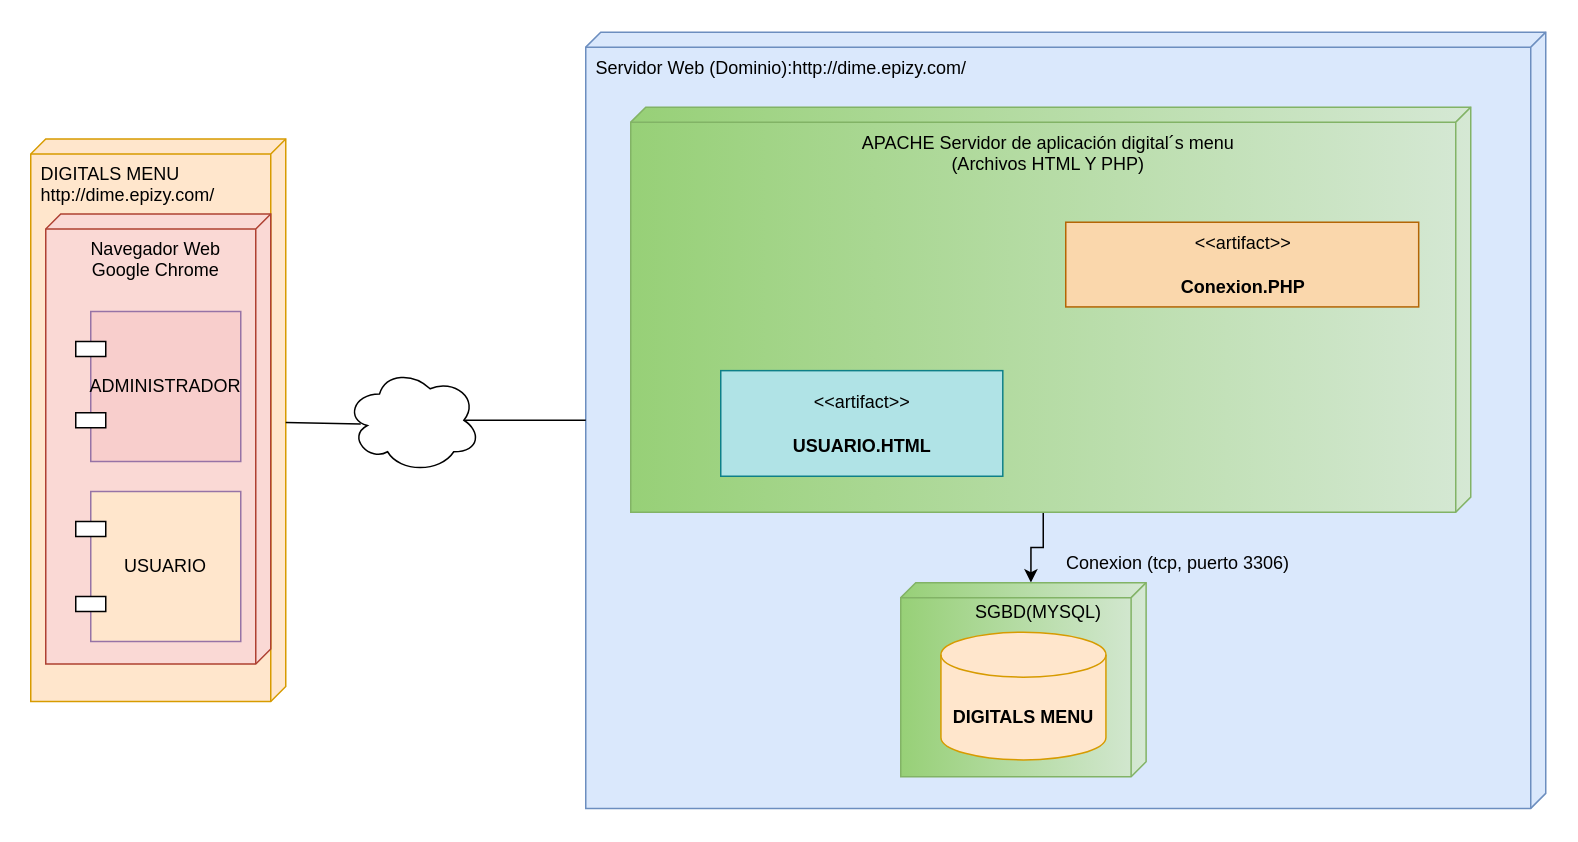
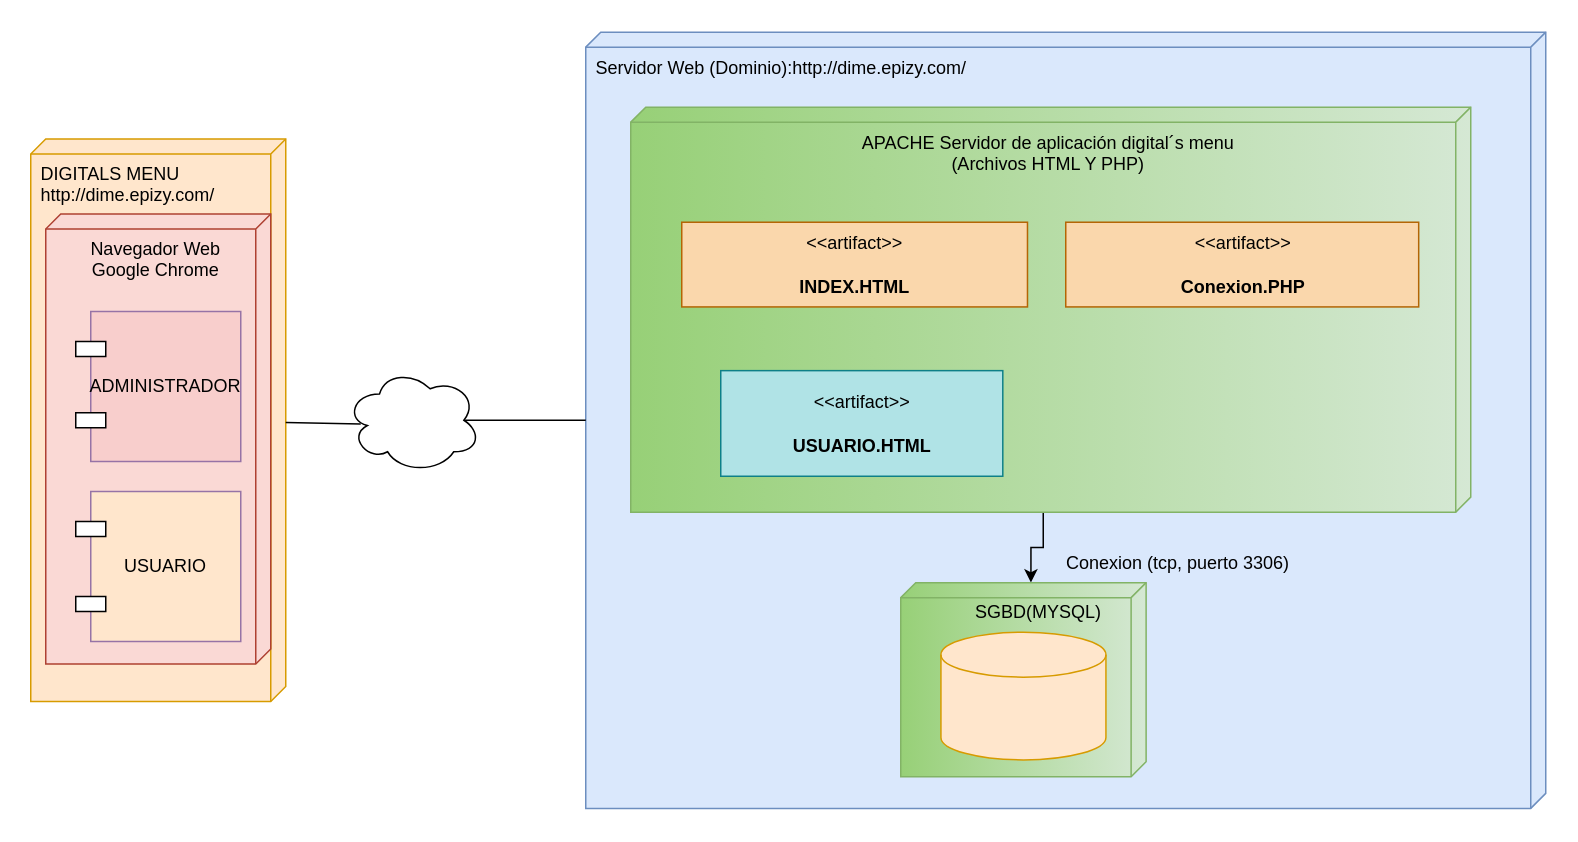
  <mxCell id="0" />
  <mxCell id="1" parent="0" />
  <mxCell id="2" value="&lt;font style=&quot;vertical-align: inherit;&quot;&gt;&lt;font style=&quot;vertical-align: inherit;&quot;&gt;&lt;font style=&quot;vertical-align: inherit;&quot;&gt;&lt;font style=&quot;vertical-align: inherit;&quot;&gt;Servidor Web (Dominio):http://dime.epizy.com/&lt;/font&gt;&lt;/font&gt;&lt;/font&gt;&lt;/font&gt;" style="verticalAlign=top;align=left;shape=cube;size=10;direction=south;fontStyle=0;html=1;boundedLbl=1;spacingLeft=5;fillColor=#dae8fc;strokeColor=#6c8ebf;" vertex="1" parent="1"><mxGeometry x="390" y="20.75" width="640" height="517.5" as="geometry" /></mxCell>
  <mxCell id="3" style="edgeStyle=orthogonalEdgeStyle;rounded=0;orthogonalLoop=1;jettySize=auto;html=1;exitX=0;exitY=0;exitDx=270;exitDy=285;exitPerimeter=0;entryX=0;entryY=0;entryDx=0;entryDy=76.792;entryPerimeter=0;" edge="1" parent="2" source="4" target="6"><mxGeometry relative="1" as="geometry" /></mxCell>
  <mxCell id="4" value="&lt;font style=&quot;vertical-align: inherit&quot;&gt;&lt;font style=&quot;vertical-align: inherit&quot;&gt;APACHE Servidor de aplicación digital´s menu&lt;/font&gt;&lt;/font&gt;&lt;br&gt;&lt;font style=&quot;vertical-align: inherit&quot;&gt;&lt;font style=&quot;vertical-align: inherit&quot;&gt;(Archivos HTML Y PHP)&lt;/font&gt;&lt;/font&gt;" style="verticalAlign=top;align=center;shape=cube;size=10;direction=south;html=1;boundedLbl=1;spacingLeft=5;fillColor=#d5e8d4;strokeColor=#82b366;gradientColor=#97d077;" vertex="1" parent="2"><mxGeometry width="560" height="270" relative="1" as="geometry"><mxPoint x="30" y="50" as="offset" /></mxGeometry></mxCell>
  <mxCell id="5" value="&amp;lt;&amp;lt;artifact&amp;gt;&amp;gt;&lt;br&gt;&lt;br&gt;&lt;b&gt;USUARIO.HTML&lt;/b&gt;" style="text;html=1;align=center;verticalAlign=middle;dashed=0;fillColor=#b0e3e6;strokeColor=#0e8088;" vertex="1" parent="2"><mxGeometry x="90" y="225.682" width="188.03" height="70.407" as="geometry" /></mxCell>
  <mxCell id="6" value="" style="verticalAlign=top;align=left;shape=cube;size=10;direction=south;fontStyle=0;html=1;boundedLbl=1;spacingLeft=5;fillColor=#d5e8d4;strokeColor=#82b366;gradientColor=#97d077;" vertex="1" parent="2"><mxGeometry x="210" y="367" width="163.58" height="129.38" as="geometry" /></mxCell>
  <mxCell id="7" value="&lt;span style=&quot;text-align: left;&quot;&gt;SGBD(MYSQL)&lt;/span&gt;" style="text;html=1;strokeColor=none;fillColor=none;align=center;verticalAlign=middle;whiteSpace=wrap;rounded=0;" vertex="1" parent="2"><mxGeometry x="271.79" y="369.647" width="60" height="34.5" as="geometry" /></mxCell>
  <mxCell id="8" value="" style="shape=cylinder3;whiteSpace=wrap;html=1;boundedLbl=1;backgroundOutline=1;size=15;fillColor=#ffe6cc;strokeColor=#d79b00;" vertex="1" parent="2"><mxGeometry x="236.79" y="400" width="110" height="85.17" as="geometry" /></mxCell>
- <mxCell id="9" value="&lt;br style=&quot;&quot;&gt;&lt;b style=&quot;&quot;&gt;DIGITALS MENU&lt;/b&gt;" style="text;html=1;strokeColor=none;fillColor=none;align=center;verticalAlign=middle;whiteSpace=wrap;rounded=0;" vertex="1" parent="2"><mxGeometry x="236.79" y="437.914" width="110" height="23.0" as="geometry" /></mxCell>
+ <mxCell id="10" value="&amp;lt;&amp;lt;artifact&amp;gt;&amp;gt;&lt;br&gt;&lt;br&gt;&lt;b&gt;INDEX.HTML&lt;/b&gt;" style="text;html=1;align=center;verticalAlign=middle;dashed=0;fillColor=#fad7ac;strokeColor=#b46504;" vertex="1" parent="2"><mxGeometry x="64.001" y="126.737" width="230.485" height="56.461" as="geometry" /></mxCell>
  <mxCell id="11" value="&amp;lt;&amp;lt;artifact&amp;gt;&amp;gt;&lt;br&gt;&lt;br&gt;&lt;b&gt;Conexion.PHP&lt;/b&gt;" style="text;html=1;align=center;verticalAlign=middle;dashed=0;fillColor=#fad7ac;strokeColor=#b46504;" vertex="1" parent="2"><mxGeometry x="319.999" y="126.737" width="235.294" height="56.461" as="geometry" /></mxCell>
  <mxCell id="12" value="Conexion (tcp, puerto 3306)" style="text;html=1;strokeColor=none;fillColor=none;align=center;verticalAlign=middle;whiteSpace=wrap;rounded=0;" vertex="1" parent="2"><mxGeometry x="310" y="337.959" width="170" height="31.684" as="geometry" /></mxCell>
  <mxCell id="13" value="&lt;font style=&quot;vertical-align: inherit;&quot;&gt;&lt;font style=&quot;vertical-align: inherit;&quot;&gt;DIGITALS MENU &lt;br&gt;http://dime.epizy.com/&lt;br&gt;&lt;/font&gt;&lt;/font&gt;" style="verticalAlign=top;align=left;shape=cube;size=10;direction=south;fontStyle=0;html=1;boundedLbl=1;spacingLeft=5;fillColor=#ffe6cc;strokeColor=#d79b00;" vertex="1" parent="1"><mxGeometry x="20" y="92" width="170" height="375" as="geometry" /></mxCell>
  <mxCell id="14" value="&lt;font style=&quot;vertical-align: inherit;&quot;&gt;&lt;font style=&quot;vertical-align: inherit;&quot;&gt;Navegador Web &lt;/font&gt;&lt;/font&gt;&lt;br&gt;&lt;font style=&quot;vertical-align: inherit;&quot;&gt;&lt;font style=&quot;vertical-align: inherit;&quot;&gt;Google Chrome&lt;/font&gt;&lt;/font&gt;" style="verticalAlign=top;align=center;shape=cube;size=10;direction=south;html=1;boundedLbl=1;spacingLeft=5;fillColor=#fad9d5;strokeColor=#ae4132;" vertex="1" parent="13"><mxGeometry width="150" height="300" relative="1" as="geometry"><mxPoint x="10" y="50" as="offset" /></mxGeometry></mxCell>
  <mxCell id="15" value="ADMINISTRADOR" style="whiteSpace=wrap;html=1;aspect=fixed;fillColor=#f8cecc;strokeColor=#9673a6;" vertex="1" parent="13"><mxGeometry x="40" y="115" width="100" height="100" as="geometry" /></mxCell>
  <mxCell id="16" value="" style="rounded=0;whiteSpace=wrap;html=1;" vertex="1" parent="13"><mxGeometry x="30" y="135" width="20" height="10" as="geometry" /></mxCell>
  <mxCell id="17" value="" style="rounded=0;whiteSpace=wrap;html=1;" vertex="1" parent="13"><mxGeometry x="30" y="182.5" width="20" height="10" as="geometry" /></mxCell>
  <mxCell id="18" value="USUARIO" style="whiteSpace=wrap;html=1;aspect=fixed;fillColor=#ffe6cc;strokeColor=#9673a6;" vertex="1" parent="13"><mxGeometry x="40" y="235" width="100" height="100" as="geometry" /></mxCell>
  <mxCell id="19" value="" style="rounded=0;whiteSpace=wrap;html=1;" vertex="1" parent="13"><mxGeometry x="30" y="255" width="20" height="10" as="geometry" /></mxCell>
  <mxCell id="20" value="" style="rounded=0;whiteSpace=wrap;html=1;" vertex="1" parent="13"><mxGeometry x="30" y="305" width="20" height="10" as="geometry" /></mxCell>
  <mxCell id="21" value="" style="ellipse;shape=cloud;whiteSpace=wrap;html=1;" vertex="1" parent="1"><mxGeometry x="230" y="244.5" width="90" height="70" as="geometry" /></mxCell>
  <mxCell id="22" value="" style="endArrow=none;html=1;rounded=0;" edge="1" parent="1" source="13"><mxGeometry width="50" height="50" relative="1" as="geometry"><mxPoint x="330" y="337" as="sourcePoint" /><mxPoint x="240" y="282" as="targetPoint" /></mxGeometry></mxCell>
  <mxCell id="23" value="" style="endArrow=none;html=1;rounded=0;exitX=0.875;exitY=0.5;exitDx=0;exitDy=0;exitPerimeter=0;" edge="1" parent="1" source="21" target="2"><mxGeometry width="50" height="50" relative="1" as="geometry"><mxPoint x="320" y="282" as="sourcePoint" /><mxPoint x="370" y="362" as="targetPoint" /></mxGeometry></mxCell>
